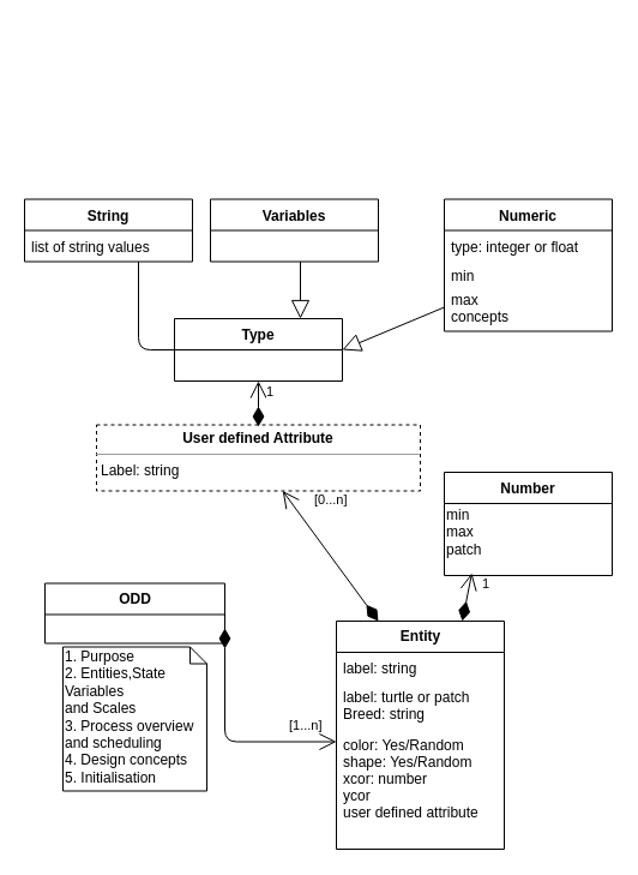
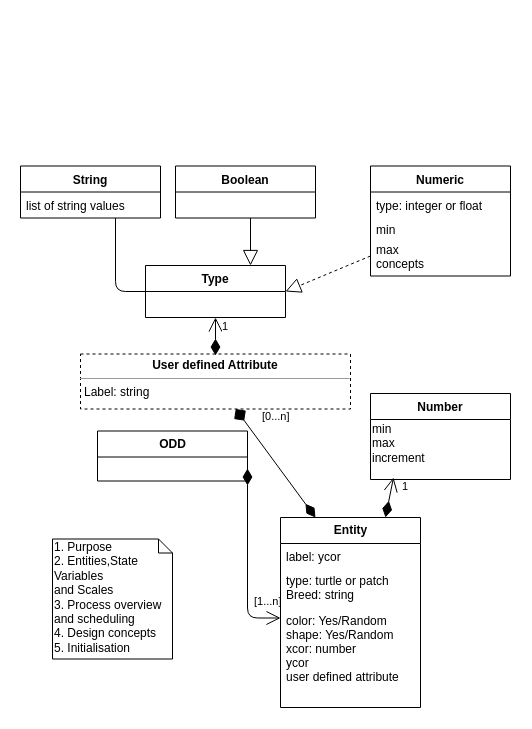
  <mxCell id="0" />
  <mxCell id="1" parent="0" />
- <mxCell id="2" value="&lt;b&gt;ODD&lt;/b&gt;" style="swimlane;fontStyle=0;childLayout=stackLayout;horizontal=1;startSize=26;fillColor=none;horizontalStack=0;resizeParent=1;resizeParentMax=0;resizeLast=0;collapsible=1;marginBottom=0;align=center;html=1;" vertex="1" parent="1"><mxGeometry x="37" y="485.5" width="150" height="50" as="geometry" /></mxCell>
+ <mxCell id="2" value="&lt;b&gt;ODD&lt;/b&gt;" style="swimlane;fontStyle=0;childLayout=stackLayout;horizontal=1;startSize=26;fillColor=none;horizontalStack=0;resizeParent=1;resizeParentMax=0;resizeLast=0;collapsible=1;marginBottom=0;align=center;html=1;" vertex="1" parent="1"><mxGeometry x="97" y="430.5" width="150" height="50" as="geometry" /></mxCell>
  <mxCell id="3" value="[1...n]" style="endArrow=open;html=1;endSize=12;startArrow=diamondThin;startSize=14;startFill=1;edgeStyle=elbowEdgeStyle;align=left;verticalAlign=bottom;elbow=vertical;exitX=1;exitY=0.75;exitDx=0;exitDy=0;" edge="1" parent="1" source="2" target="7"><mxGeometry x="0.558" y="5" relative="1" as="geometry"><mxPoint x="187" y="603.5" as="sourcePoint" /><mxPoint x="230" y="616" as="targetPoint" /><mxPoint as="offset" /><Array as="points"><mxPoint x="192" y="617.5" /><mxPoint x="212" y="608.5" /></Array></mxGeometry></mxCell>
  <mxCell id="4" value="&lt;b&gt;Entity&lt;/b&gt;" style="swimlane;fontStyle=0;childLayout=stackLayout;horizontal=1;startSize=26;fillColor=none;horizontalStack=0;resizeParent=1;resizeParentMax=0;resizeLast=0;collapsible=1;marginBottom=0;align=center;html=1;" vertex="1" treatAsSingle="0" parent="1"><mxGeometry x="280" y="517" width="140" height="190" as="geometry" /></mxCell>
- <mxCell id="5" value="label: string" style="text;strokeColor=none;fillColor=none;align=left;verticalAlign=top;spacingLeft=4;spacingRight=4;overflow=hidden;rotatable=0;points=[[0,0.5],[1,0.5]];portConstraint=eastwest;" vertex="1" parent="4"><mxGeometry y="26" width="140" height="24" as="geometry" /></mxCell>
- <mxCell id="6" value="label: turtle or patch&#10;Breed: string&#10;&#10;&#10;&#10;&#10;&#10;&#10;" style="text;strokeColor=none;fillColor=none;align=left;verticalAlign=top;spacingLeft=4;spacingRight=4;overflow=hidden;rotatable=0;points=[[0,0.5],[1,0.5]];portConstraint=eastwest;" vertex="1" parent="4"><mxGeometry y="50" width="140" height="40" as="geometry" /></mxCell>
+ <mxCell id="5" value="label: ycor" style="text;strokeColor=none;fillColor=none;align=left;verticalAlign=top;spacingLeft=4;spacingRight=4;overflow=hidden;rotatable=0;points=[[0,0.5],[1,0.5]];portConstraint=eastwest;" vertex="1" parent="4"><mxGeometry y="26" width="140" height="24" as="geometry" /></mxCell>
+ <mxCell id="6" value="type: turtle or patch&#10;Breed: string&#10;&#10;&#10;&#10;&#10;&#10;&#10;" style="text;strokeColor=none;fillColor=none;align=left;verticalAlign=top;spacingLeft=4;spacingRight=4;overflow=hidden;rotatable=0;points=[[0,0.5],[1,0.5]];portConstraint=eastwest;" vertex="1" parent="4"><mxGeometry y="50" width="140" height="40" as="geometry" /></mxCell>
  <mxCell id="7" value="color: Yes/Random&#10;shape: Yes/Random&#10;xcor: number&#10;ycor&#10;user defined attribute&#10;&#10;" style="text;strokeColor=none;fillColor=none;align=left;verticalAlign=top;spacingLeft=4;spacingRight=4;overflow=hidden;rotatable=0;points=[[0,0.5],[1,0.5]];portConstraint=eastwest;" vertex="1" parent="4"><mxGeometry y="90" width="140" height="100" as="geometry" /></mxCell>
  <mxCell id="8" value="&lt;p style=&quot;margin: 0px ; margin-top: 4px ; text-align: center&quot;&gt;&lt;b&gt;User defined Attribute&lt;/b&gt;&lt;/p&gt;&lt;hr size=&quot;1&quot;&gt;&lt;p style=&quot;margin: 0px ; margin-left: 4px&quot;&gt;&lt;/p&gt;&lt;p style=&quot;margin: 0px ; margin-left: 4px&quot;&gt;Label: string&lt;/p&gt;&lt;p style=&quot;margin: 0px ; margin-left: 4px&quot;&gt;&lt;br&gt;&lt;/p&gt;" style="verticalAlign=top;align=left;overflow=fill;fontSize=12;fontFamily=Helvetica;html=1;labelBackgroundColor=none;strokeColor=#000000;fillColor=#FFFFFF;dashed=1;" vertex="1" parent="1"><mxGeometry x="80" y="353.5" width="270" height="55" as="geometry" /></mxCell>
  <mxCell id="9" value="Numeric" style="swimlane;fontStyle=1;childLayout=stackLayout;horizontal=1;startSize=26;fillColor=none;horizontalStack=0;resizeParent=1;resizeParentMax=0;resizeLast=0;collapsible=1;marginBottom=0;" vertex="1" treatAsSingle="0" parent="1"><mxGeometry x="370" y="165.5" width="140" height="110" as="geometry" /></mxCell>
  <mxCell id="10" value="type: integer or float&#10;&#10;" style="text;strokeColor=none;fillColor=none;align=left;verticalAlign=top;spacingLeft=4;spacingRight=4;overflow=hidden;rotatable=0;points=[[0,0.5],[1,0.5]];portConstraint=eastwest;" vertex="1" parent="9"><mxGeometry y="26" width="140" height="24" as="geometry" /></mxCell>
  <mxCell id="11" value="min" style="text;strokeColor=none;fillColor=none;align=left;verticalAlign=top;spacingLeft=4;spacingRight=4;overflow=hidden;rotatable=0;points=[[0,0.5],[1,0.5]];portConstraint=eastwest;" vertex="1" parent="9"><mxGeometry y="50" width="140" height="20" as="geometry" /></mxCell>
  <mxCell id="12" value="max&#10;concepts" style="text;strokeColor=none;fillColor=none;align=left;verticalAlign=top;spacingLeft=4;spacingRight=4;overflow=hidden;rotatable=0;points=[[0,0.5],[1,0.5]];portConstraint=eastwest;" vertex="1" parent="9"><mxGeometry y="70" width="140" height="40" as="geometry" /></mxCell>
- <mxCell id="13" value="Variables" style="swimlane;fontStyle=1;childLayout=stackLayout;horizontal=1;startSize=26;fillColor=none;horizontalStack=0;resizeParent=1;resizeParentMax=0;resizeLast=0;collapsible=1;marginBottom=0;" vertex="1" parent="1"><mxGeometry x="175" y="165.5" width="140" height="52" as="geometry" /></mxCell>
+ <mxCell id="13" value="Boolean" style="swimlane;fontStyle=1;childLayout=stackLayout;horizontal=1;startSize=26;fillColor=none;horizontalStack=0;resizeParent=1;resizeParentMax=0;resizeLast=0;collapsible=1;marginBottom=0;" vertex="1" parent="1"><mxGeometry x="175" y="165.5" width="140" height="52" as="geometry" /></mxCell>
  <mxCell id="14" value="String" style="swimlane;fontStyle=1;childLayout=stackLayout;horizontal=1;startSize=26;fillColor=none;horizontalStack=0;resizeParent=1;resizeParentMax=0;resizeLast=0;collapsible=1;marginBottom=0;" vertex="1" treatAsSingle="0" parent="1"><mxGeometry x="20" y="165.5" width="140" height="52" as="geometry" /></mxCell>
  <mxCell id="15" value="list of string values" style="text;strokeColor=none;fillColor=none;align=left;verticalAlign=top;spacingLeft=4;spacingRight=4;overflow=hidden;rotatable=0;points=[[0,0.5],[1,0.5]];portConstraint=eastwest;" vertex="1" parent="14"><mxGeometry y="26" width="140" height="26" as="geometry" /></mxCell>
- <mxCell id="16" value="[0...n]" style="endArrow=open;html=1;endSize=12;startArrow=diamondThin;startSize=14;startFill=1;align=left;verticalAlign=bottom;exitX=0.25;exitY=0;exitDx=0;exitDy=0;" edge="1" parent="1" source="4" target="8"><mxGeometry x="0.585" y="-10" relative="1" as="geometry"><mxPoint x="330" y="515" as="sourcePoint" /><mxPoint x="279.703" y="420" as="targetPoint" /><mxPoint as="offset" /></mxGeometry></mxCell>
+ <mxCell id="16" value="[0...n]" style="endArrow=diamond;html=1;endSize=12;startArrow=diamondThin;startSize=14;startFill=1;align=left;verticalAlign=bottom;exitX=0.25;exitY=0;exitDx=0;exitDy=0;" edge="1" parent="1" source="4" target="8"><mxGeometry x="0.585" y="-10" relative="1" as="geometry"><mxPoint x="330" y="515" as="sourcePoint" /><mxPoint x="279.703" y="420" as="targetPoint" /><mxPoint as="offset" /></mxGeometry></mxCell>
  <mxCell id="17" value="Number" style="swimlane;fontStyle=1;childLayout=stackLayout;horizontal=1;startSize=26;fillColor=none;horizontalStack=0;resizeParent=1;resizeParentMax=0;resizeLast=0;collapsible=1;marginBottom=0;" vertex="1" treatAsSingle="0" parent="1"><mxGeometry x="370" y="393" width="140" height="86" as="geometry" /></mxCell>
- <mxCell id="18" value="min&lt;br&gt;max&lt;br&gt;patch&lt;br&gt;&lt;br&gt;" style="text;html=1;resizable=0;points=[];autosize=1;align=left;verticalAlign=top;spacingTop=-4;" vertex="1" parent="17"><mxGeometry y="26" width="140" height="60" as="geometry" /></mxCell>
+ <mxCell id="18" value="min&lt;br&gt;max&lt;br&gt;increment&lt;br&gt;&lt;br&gt;" style="text;html=1;resizable=0;points=[];autosize=1;align=left;verticalAlign=top;spacingTop=-4;" vertex="1" parent="17"><mxGeometry y="26" width="140" height="60" as="geometry" /></mxCell>
  <mxCell id="19" value="1" style="endArrow=open;html=1;endSize=12;startArrow=diamondThin;startSize=14;startFill=1;align=left;verticalAlign=bottom;exitX=0.75;exitY=0;exitDx=0;exitDy=0;" edge="1" parent="1" source="4"><mxGeometry x="0.202" y="-10" relative="1" as="geometry"><mxPoint x="390" y="527" as="sourcePoint" /><mxPoint x="393" y="477" as="targetPoint" /><mxPoint y="1" as="offset" /></mxGeometry></mxCell>
  <mxCell id="20" value="Type" style="swimlane;fontStyle=1;childLayout=stackLayout;horizontal=1;startSize=26;fillColor=none;horizontalStack=0;resizeParent=1;resizeParentMax=0;resizeLast=0;collapsible=1;marginBottom=0;" vertex="1" parent="1"><mxGeometry x="145" y="265" width="140" height="52" as="geometry" /></mxCell>
  <mxCell id="21" value="1" style="endArrow=open;html=1;endSize=12;startArrow=diamondThin;startSize=14;startFill=1;align=left;verticalAlign=bottom;entryX=0.37;entryY=1;entryDx=0;entryDy=0;entryPerimeter=0;exitX=0.5;exitY=0.027;exitDx=0;exitDy=0;exitPerimeter=0;" edge="1" parent="1" source="8"><mxGeometry x="0.053" y="-5" relative="1" as="geometry"><mxPoint x="215" y="345" as="sourcePoint" /><mxPoint x="215" y="317" as="targetPoint" /><mxPoint as="offset" /></mxGeometry></mxCell>
  <mxCell id="22" value="" style="endArrow=none;endSize=13;endFill=0;html=1;edgeStyle=elbowEdgeStyle;entryX=0;entryY=0.5;entryDx=0;entryDy=0;" edge="1" parent="1" source="15" target="20"><mxGeometry x="1" y="-381" width="160" relative="1" as="geometry"><mxPoint x="85" y="229" as="sourcePoint" /><mxPoint x="140" y="229" as="targetPoint" /><Array as="points"><mxPoint x="115" y="229" /><mxPoint x="65" y="20" /></Array><mxPoint x="380" y="-351" as="offset" /></mxGeometry></mxCell>
  <mxCell id="23" value="" style="endArrow=block;endSize=13;endFill=0;html=1;entryX=0.75;entryY=0;entryDx=0;entryDy=0;" edge="1" parent="1" target="20"><mxGeometry x="1" y="-381" width="160" relative="1" as="geometry"><mxPoint x="250" y="217.5" as="sourcePoint" /><mxPoint x="280" y="291" as="targetPoint" /><mxPoint x="380" y="-351" as="offset" /></mxGeometry></mxCell>
- <mxCell id="24" value="" style="endArrow=block;endSize=13;endFill=0;html=1;entryX=1;entryY=0.5;entryDx=0;entryDy=0;exitX=0;exitY=0.5;exitDx=0;exitDy=0;" edge="1" parent="1" source="12" target="20"><mxGeometry x="1" y="-381" width="160" relative="1" as="geometry"><mxPoint x="400" y="244" as="sourcePoint" /><mxPoint x="400" y="291" as="targetPoint" /><mxPoint x="380" y="-351" as="offset" /></mxGeometry></mxCell>
+ <mxCell id="24" value="" style="endArrow=block;endSize=13;endFill=0;html=1;entryX=1;entryY=0.5;entryDx=0;entryDy=0;exitX=0;exitY=0.5;exitDx=0;exitDy=0;dashed=1;" edge="1" parent="1" source="12" target="20"><mxGeometry x="1" y="-381" width="160" relative="1" as="geometry"><mxPoint x="400" y="244" as="sourcePoint" /><mxPoint x="400" y="291" as="targetPoint" /><mxPoint x="380" y="-351" as="offset" /></mxGeometry></mxCell>
  <mxCell id="25" value="&lt;span&gt;1. Purpose&lt;br&gt;&lt;/span&gt;&lt;span&gt;2. Entities,State Variables&amp;nbsp;&lt;/span&gt;&lt;br&gt;&lt;span&gt;and Scales&lt;/span&gt;&lt;span&gt;&lt;br&gt;3. Process overview&amp;nbsp;&lt;/span&gt;&lt;br&gt;&lt;span&gt;and scheduling&lt;/span&gt;&lt;br&gt;&lt;span&gt;4. Design concepts&lt;/span&gt;&lt;br&gt;&lt;span&gt;5. Initialisation&amp;nbsp;&lt;/span&gt;&lt;div&gt;&lt;br&gt;&lt;/div&gt;" style="shape=note;whiteSpace=wrap;html=1;size=14;verticalAlign=top;align=left;spacingTop=-6;" vertex="1" parent="1"><mxGeometry x="52" y="538.5" width="120" height="120" as="geometry" /></mxCell>
